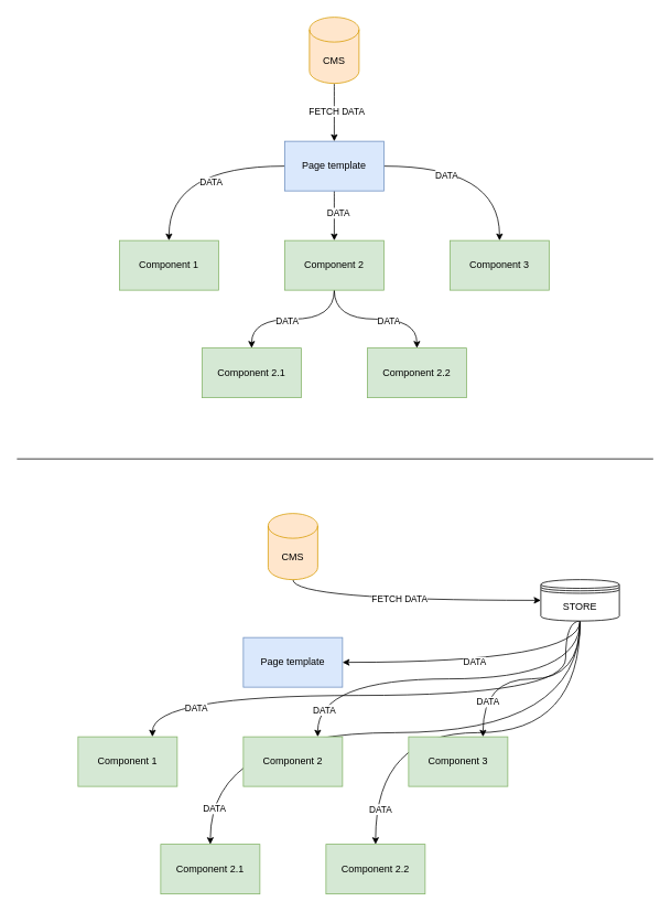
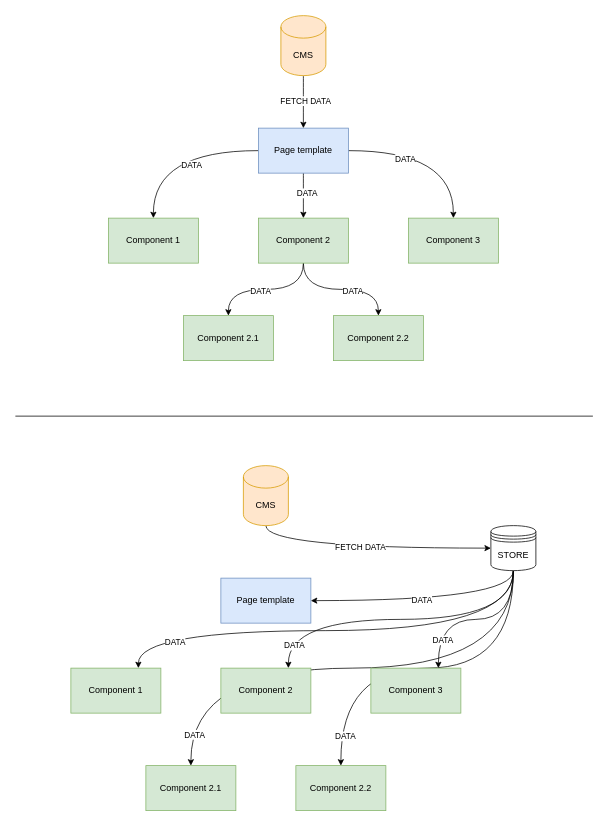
  <mxCell id="0" />
  <mxCell id="1" parent="0" />
  <mxCell id="2" style="edgeStyle=orthogonalEdgeStyle;orthogonalLoop=1;jettySize=auto;html=1;entryX=0.5;entryY=0;entryDx=0;entryDy=0;curved=1;" edge="1" parent="1" source="8" target="12"><mxGeometry relative="1" as="geometry" /></mxCell>
  <mxCell id="3" value="DATA" style="edgeLabel;html=1;align=center;verticalAlign=middle;resizable=0;points=[];" vertex="1" connectable="0" parent="2"><mxGeometry x="-0.217" y="19" relative="1" as="geometry"><mxPoint as="offset" /></mxGeometry></mxCell>
  <mxCell id="4" style="edgeStyle=orthogonalEdgeStyle;orthogonalLoop=1;jettySize=auto;html=1;entryX=0.5;entryY=0;entryDx=0;entryDy=0;curved=1;" edge="1" parent="1" source="8" target="17"><mxGeometry relative="1" as="geometry" /></mxCell>
  <mxCell id="5" value="DATA" style="edgeLabel;html=1;align=center;verticalAlign=middle;resizable=0;points=[];" vertex="1" connectable="0" parent="4"><mxGeometry x="-0.143" y="4" relative="1" as="geometry"><mxPoint as="offset" /></mxGeometry></mxCell>
  <mxCell id="6" style="edgeStyle=orthogonalEdgeStyle;orthogonalLoop=1;jettySize=auto;html=1;entryX=0.5;entryY=0;entryDx=0;entryDy=0;curved=1;" edge="1" parent="1" source="8" target="18"><mxGeometry relative="1" as="geometry" /></mxCell>
  <mxCell id="7" value="DATA" style="edgeLabel;html=1;align=center;verticalAlign=middle;resizable=0;points=[];" vertex="1" connectable="0" parent="6"><mxGeometry x="-0.35" y="-10" relative="1" as="geometry"><mxPoint as="offset" /></mxGeometry></mxCell>
  <mxCell id="8" value="Page template" style="rounded=0;whiteSpace=wrap;html=1;fillColor=#dae8fc;strokeColor=#6c8ebf;" vertex="1" parent="1"><mxGeometry x="344" y="170" width="120" height="60" as="geometry" /></mxCell>
  <mxCell id="9" style="edgeStyle=orthogonalEdgeStyle;orthogonalLoop=1;jettySize=auto;html=1;exitX=0.5;exitY=1;exitDx=0;exitDy=0;exitPerimeter=0;entryX=0.5;entryY=0;entryDx=0;entryDy=0;curved=1;" edge="1" parent="1" source="11" target="8"><mxGeometry relative="1" as="geometry" /></mxCell>
  <mxCell id="10" value="FETCH DATA" style="edgeLabel;html=1;align=center;verticalAlign=middle;resizable=0;points=[];" vertex="1" connectable="0" parent="9"><mxGeometry x="-0.061" y="2" relative="1" as="geometry"><mxPoint as="offset" /></mxGeometry></mxCell>
  <mxCell id="11" value="CMS" style="shape=cylinder3;whiteSpace=wrap;html=1;boundedLbl=1;backgroundOutline=1;size=15;fillColor=#ffe6cc;strokeColor=#d79b00;" vertex="1" parent="1"><mxGeometry x="374" y="20" width="60" height="80" as="geometry" /></mxCell>
  <mxCell id="12" value="Component 1" style="rounded=0;whiteSpace=wrap;html=1;fillColor=#d5e8d4;strokeColor=#82b366;" vertex="1" parent="1"><mxGeometry x="144" y="290" width="120" height="60" as="geometry" /></mxCell>
  <mxCell id="13" style="edgeStyle=orthogonalEdgeStyle;orthogonalLoop=1;jettySize=auto;html=1;entryX=0.5;entryY=0;entryDx=0;entryDy=0;curved=1;" edge="1" parent="1" source="17" target="19"><mxGeometry relative="1" as="geometry" /></mxCell>
  <mxCell id="14" value="DATA" style="edgeLabel;html=1;align=center;verticalAlign=middle;resizable=0;points=[];" vertex="1" connectable="0" parent="13"><mxGeometry x="0.089" y="2" relative="1" as="geometry"><mxPoint as="offset" /></mxGeometry></mxCell>
  <mxCell id="15" style="edgeStyle=orthogonalEdgeStyle;orthogonalLoop=1;jettySize=auto;html=1;entryX=0.5;entryY=0;entryDx=0;entryDy=0;curved=1;" edge="1" parent="1" source="17" target="20"><mxGeometry relative="1" as="geometry" /></mxCell>
  <mxCell id="16" value="DATA" style="edgeLabel;html=1;align=center;verticalAlign=middle;resizable=0;points=[];" vertex="1" connectable="0" parent="15"><mxGeometry x="0.178" y="-1" relative="1" as="geometry"><mxPoint as="offset" /></mxGeometry></mxCell>
  <mxCell id="17" value="Component 2" style="rounded=0;whiteSpace=wrap;html=1;fillColor=#d5e8d4;strokeColor=#82b366;" vertex="1" parent="1"><mxGeometry x="344" y="290" width="120" height="60" as="geometry" /></mxCell>
  <mxCell id="18" value="Component 3" style="rounded=0;whiteSpace=wrap;html=1;fillColor=#d5e8d4;strokeColor=#82b366;" vertex="1" parent="1"><mxGeometry x="544" y="290" width="120" height="60" as="geometry" /></mxCell>
  <mxCell id="19" value="Component 2.1" style="rounded=0;whiteSpace=wrap;html=1;fillColor=#d5e8d4;strokeColor=#82b366;" vertex="1" parent="1"><mxGeometry x="244" y="420" width="120" height="60" as="geometry" /></mxCell>
  <mxCell id="20" value="Component 2.2" style="rounded=0;whiteSpace=wrap;html=1;fillColor=#d5e8d4;strokeColor=#82b366;" vertex="1" parent="1"><mxGeometry x="444" y="420" width="120" height="60" as="geometry" /></mxCell>
  <mxCell id="21" value="Page template" style="rounded=0;whiteSpace=wrap;html=1;fillColor=#dae8fc;strokeColor=#6c8ebf;" vertex="1" parent="1"><mxGeometry x="294" y="770" width="120" height="60" as="geometry" /></mxCell>
  <mxCell id="22" style="edgeStyle=orthogonalEdgeStyle;orthogonalLoop=1;jettySize=auto;html=1;exitX=0.5;exitY=1;exitDx=0;exitDy=0;exitPerimeter=0;entryX=0;entryY=0.5;entryDx=0;entryDy=0;curved=1;" edge="1" parent="1" source="24" target="37"><mxGeometry relative="1" as="geometry" /></mxCell>
  <mxCell id="23" value="FETCH DATA" style="edgeLabel;html=1;align=center;verticalAlign=middle;resizable=0;points=[];" vertex="1" connectable="0" parent="22"><mxGeometry x="-0.061" y="2" relative="1" as="geometry"><mxPoint as="offset" /></mxGeometry></mxCell>
  <mxCell id="24" value="CMS" style="shape=cylinder3;whiteSpace=wrap;html=1;boundedLbl=1;backgroundOutline=1;size=15;fillColor=#ffe6cc;strokeColor=#d79b00;" vertex="1" parent="1"><mxGeometry x="324" y="620" width="60" height="80" as="geometry" /></mxCell>
  <mxCell id="25" style="edgeStyle=orthogonalEdgeStyle;orthogonalLoop=1;jettySize=auto;html=1;entryX=1;entryY=0.5;entryDx=0;entryDy=0;curved=1;exitX=0.5;exitY=1;exitDx=0;exitDy=0;" edge="1" parent="1" source="37" target="21"><mxGeometry relative="1" as="geometry" /></mxCell>
  <mxCell id="26" value="DATA" style="edgeLabel;html=1;align=center;verticalAlign=middle;resizable=0;points=[];" vertex="1" connectable="0" parent="25"><mxGeometry x="0.052" y="-1" relative="1" as="geometry"><mxPoint as="offset" /></mxGeometry></mxCell>
  <mxCell id="27" style="edgeStyle=orthogonalEdgeStyle;orthogonalLoop=1;jettySize=auto;html=1;curved=1;exitX=0.5;exitY=1;exitDx=0;exitDy=0;entryX=0.75;entryY=0;entryDx=0;entryDy=0;" edge="1" parent="1" source="37" target="38"><mxGeometry relative="1" as="geometry"><mxPoint x="574" y="780" as="sourcePoint" /><Array as="points"><mxPoint x="684" y="840" /><mxPoint x="184" y="840" /></Array></mxGeometry></mxCell>
  <mxCell id="28" value="DATA" style="edgeLabel;html=1;align=center;verticalAlign=middle;resizable=0;points=[];" vertex="1" connectable="0" parent="27"><mxGeometry x="0.689" y="15" relative="1" as="geometry"><mxPoint as="offset" /></mxGeometry></mxCell>
  <mxCell id="29" style="edgeStyle=orthogonalEdgeStyle;orthogonalLoop=1;jettySize=auto;html=1;curved=1;exitX=0.5;exitY=1;exitDx=0;exitDy=0;entryX=0.75;entryY=0;entryDx=0;entryDy=0;" edge="1" parent="1" source="37" target="39"><mxGeometry relative="1" as="geometry" /></mxCell>
  <mxCell id="30" value="DATA" style="edgeLabel;html=1;align=center;verticalAlign=middle;resizable=0;points=[];" vertex="1" connectable="0" parent="29"><mxGeometry x="0.856" y="7" relative="1" as="geometry"><mxPoint as="offset" /></mxGeometry></mxCell>
  <mxCell id="31" style="edgeStyle=orthogonalEdgeStyle;orthogonalLoop=1;jettySize=auto;html=1;entryX=0.75;entryY=0;entryDx=0;entryDy=0;curved=1;exitX=0.5;exitY=1;exitDx=0;exitDy=0;" edge="1" parent="1" source="37" target="40"><mxGeometry relative="1" as="geometry" /></mxCell>
  <mxCell id="32" value="DATA" style="edgeLabel;html=1;align=center;verticalAlign=middle;resizable=0;points=[];" vertex="1" connectable="0" parent="31"><mxGeometry x="0.67" y="5" relative="1" as="geometry"><mxPoint as="offset" /></mxGeometry></mxCell>
  <mxCell id="33" style="edgeStyle=orthogonalEdgeStyle;orthogonalLoop=1;jettySize=auto;html=1;entryX=0.5;entryY=0;entryDx=0;entryDy=0;curved=1;exitX=0.5;exitY=1;exitDx=0;exitDy=0;" edge="1" parent="1" source="37" target="42"><mxGeometry relative="1" as="geometry" /></mxCell>
  <mxCell id="34" value="DATA" style="edgeLabel;html=1;align=center;verticalAlign=middle;resizable=0;points=[];" vertex="1" connectable="0" parent="33"><mxGeometry x="0.837" y="5" relative="1" as="geometry"><mxPoint as="offset" /></mxGeometry></mxCell>
  <mxCell id="35" style="edgeStyle=orthogonalEdgeStyle;orthogonalLoop=1;jettySize=auto;html=1;entryX=0.5;entryY=0;entryDx=0;entryDy=0;curved=1;exitX=0.5;exitY=1;exitDx=0;exitDy=0;" edge="1" parent="1" source="37" target="41"><mxGeometry relative="1" as="geometry" /></mxCell>
  <mxCell id="36" value="DATA" style="edgeLabel;html=1;align=center;verticalAlign=middle;resizable=0;points=[];" vertex="1" connectable="0" parent="35"><mxGeometry x="0.878" y="4" relative="1" as="geometry"><mxPoint as="offset" /></mxGeometry></mxCell>
- <mxCell id="37" value="STORE" style="shape=datastore;whiteSpace=wrap;html=1;" vertex="1" parent="1"><mxGeometry x="654" y="700" width="95" height="50" as="geometry" /></mxCell>
+ <mxCell id="37" value="STORE" style="shape=datastore;whiteSpace=wrap;html=1;" vertex="1" parent="1"><mxGeometry x="654" y="700" width="60" height="60" as="geometry" /></mxCell>
  <mxCell id="38" value="Component 1" style="rounded=0;whiteSpace=wrap;html=1;fillColor=#d5e8d4;strokeColor=#82b366;" vertex="1" parent="1"><mxGeometry x="94" y="890" width="120" height="60" as="geometry" /></mxCell>
  <mxCell id="39" value="Component 2" style="rounded=0;whiteSpace=wrap;html=1;fillColor=#d5e8d4;strokeColor=#82b366;" vertex="1" parent="1"><mxGeometry x="294" y="890" width="120" height="60" as="geometry" /></mxCell>
  <mxCell id="40" value="Component 3" style="rounded=0;whiteSpace=wrap;html=1;fillColor=#d5e8d4;strokeColor=#82b366;" vertex="1" parent="1"><mxGeometry x="494" y="890" width="120" height="60" as="geometry" /></mxCell>
  <mxCell id="41" value="Component 2.1" style="rounded=0;whiteSpace=wrap;html=1;fillColor=#d5e8d4;strokeColor=#82b366;" vertex="1" parent="1"><mxGeometry x="194" y="1020" width="120" height="60" as="geometry" /></mxCell>
  <mxCell id="42" value="Component 2.2" style="rounded=0;whiteSpace=wrap;html=1;fillColor=#d5e8d4;strokeColor=#82b366;" vertex="1" parent="1"><mxGeometry x="394" y="1020" width="120" height="60" as="geometry" /></mxCell>
  <mxCell id="43" value="" style="line;strokeWidth=1;fillColor=none;align=left;verticalAlign=middle;spacingTop=-1;spacingLeft=3;spacingRight=3;rotatable=0;labelPosition=right;points=[];portConstraint=eastwest;strokeColor=inherit;" vertex="1" parent="1"><mxGeometry x="20" y="550" width="770" height="8" as="geometry" /></mxCell>
